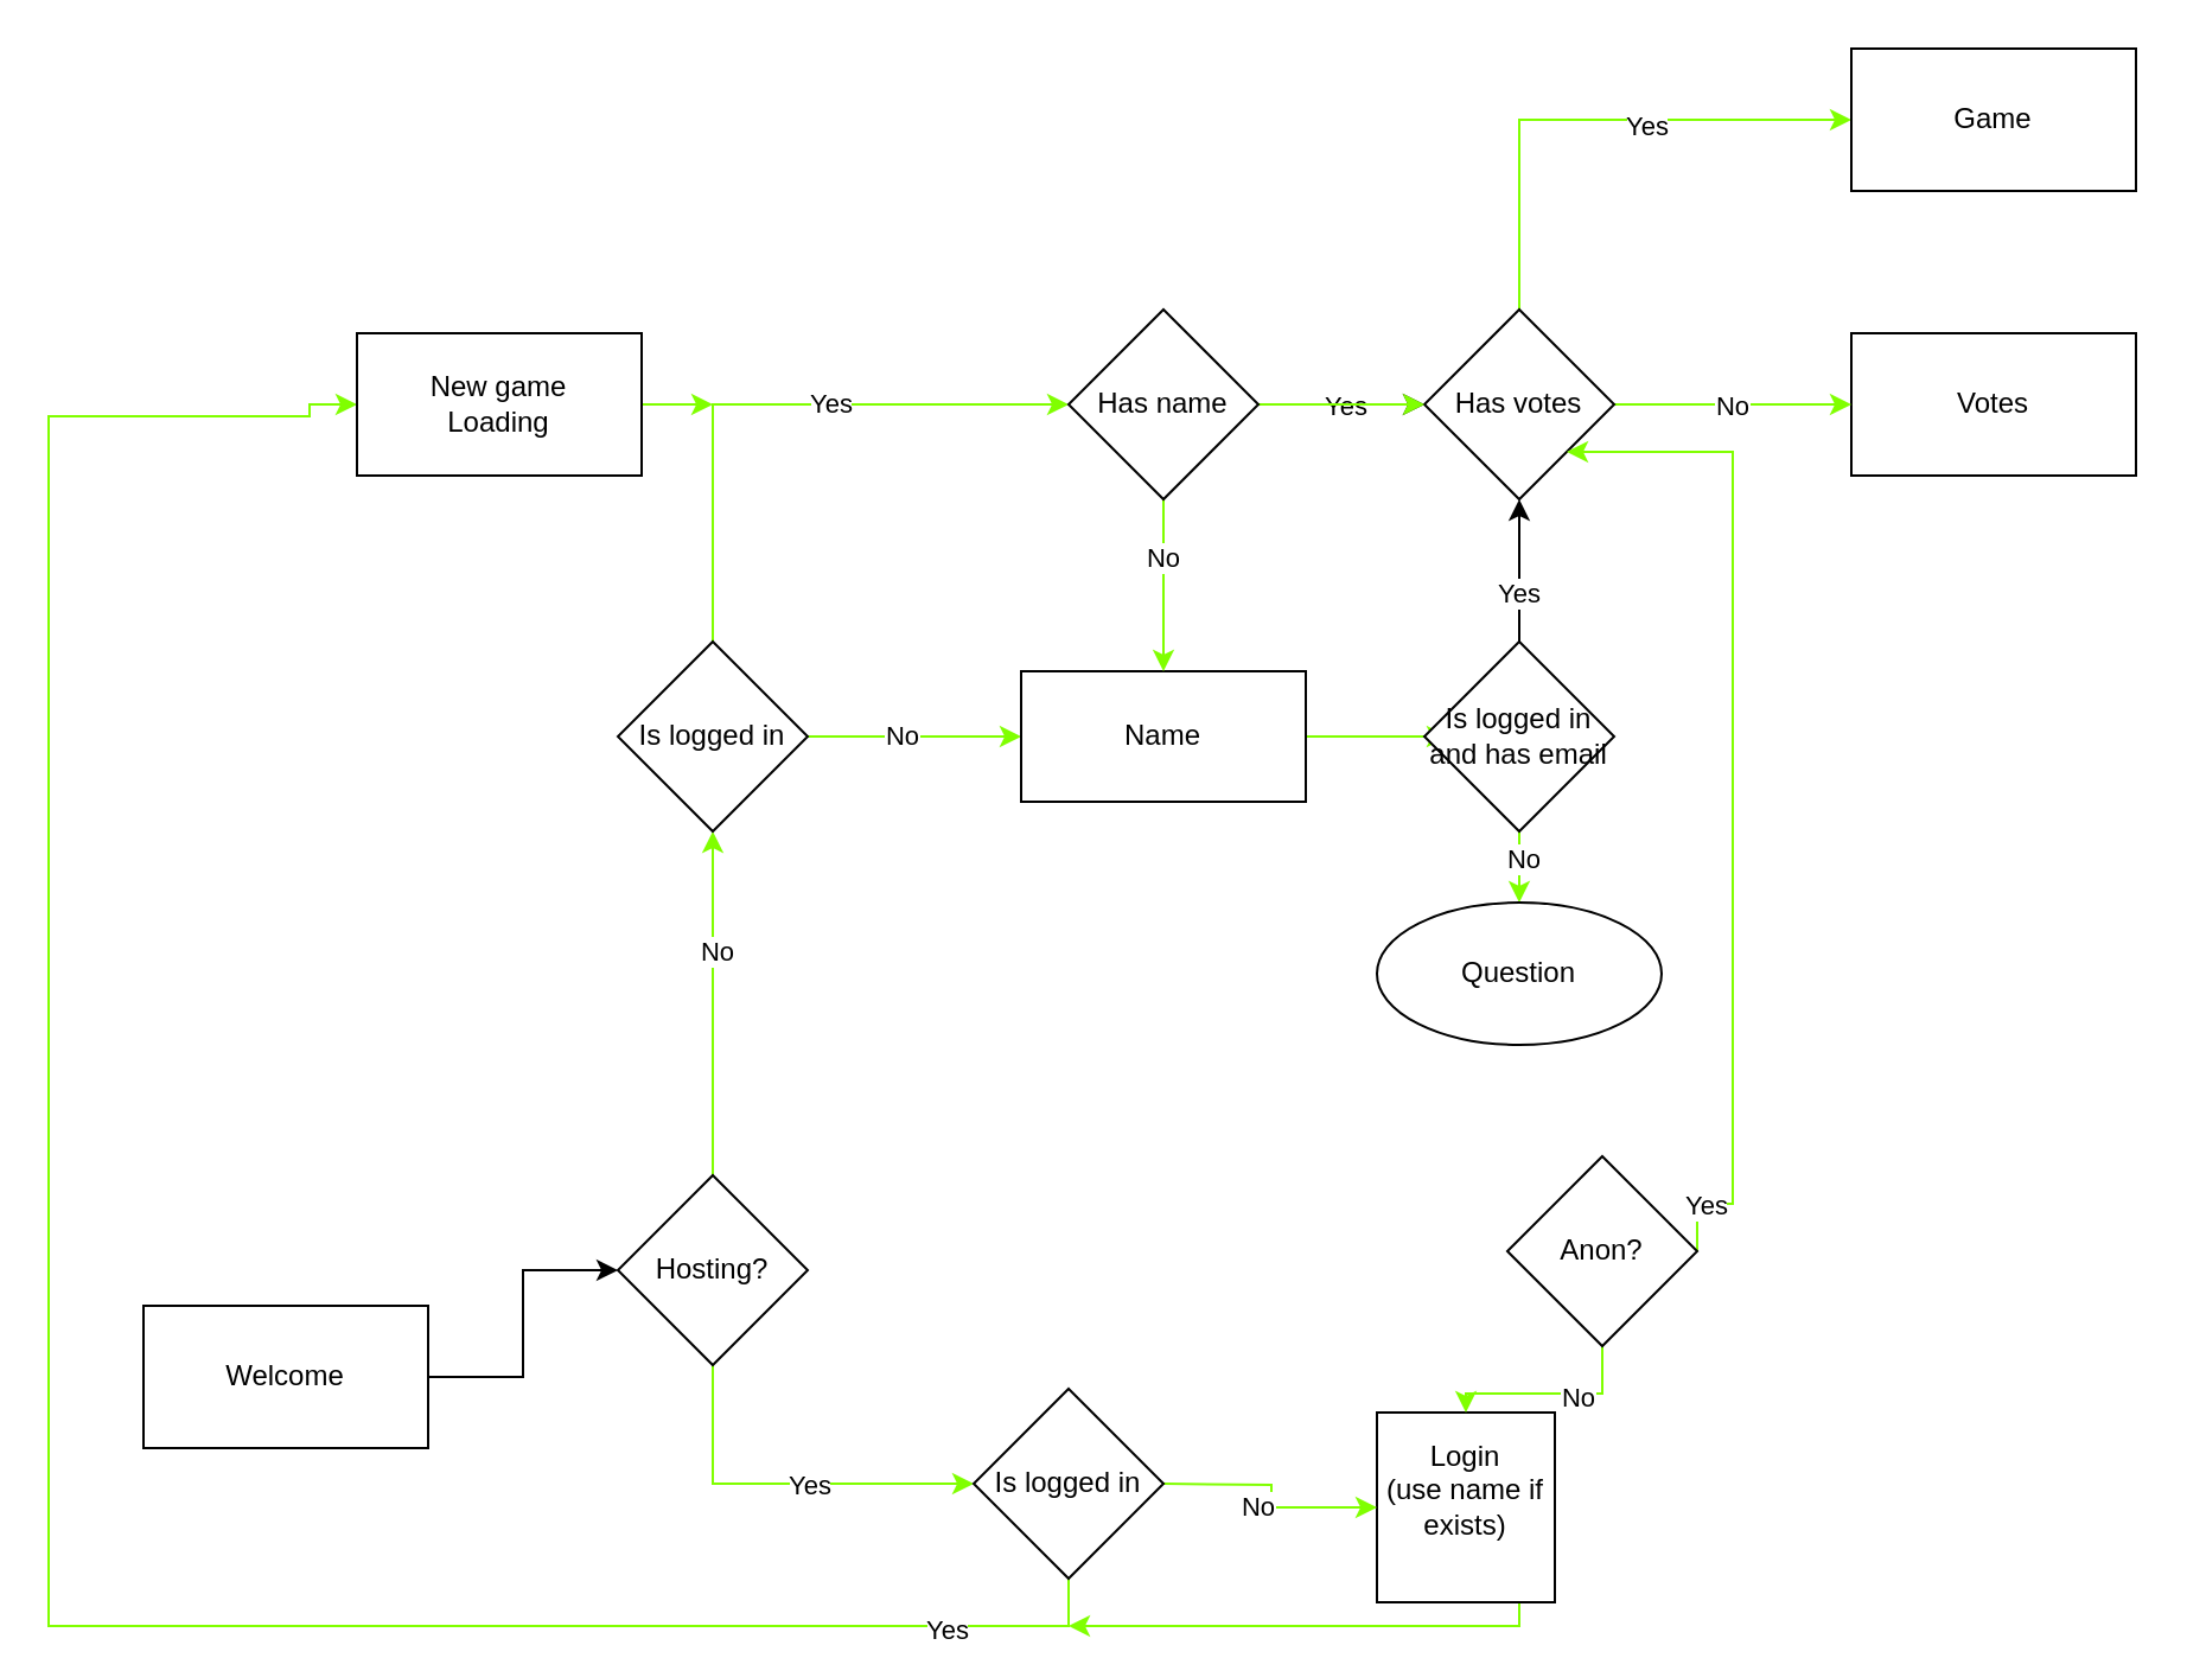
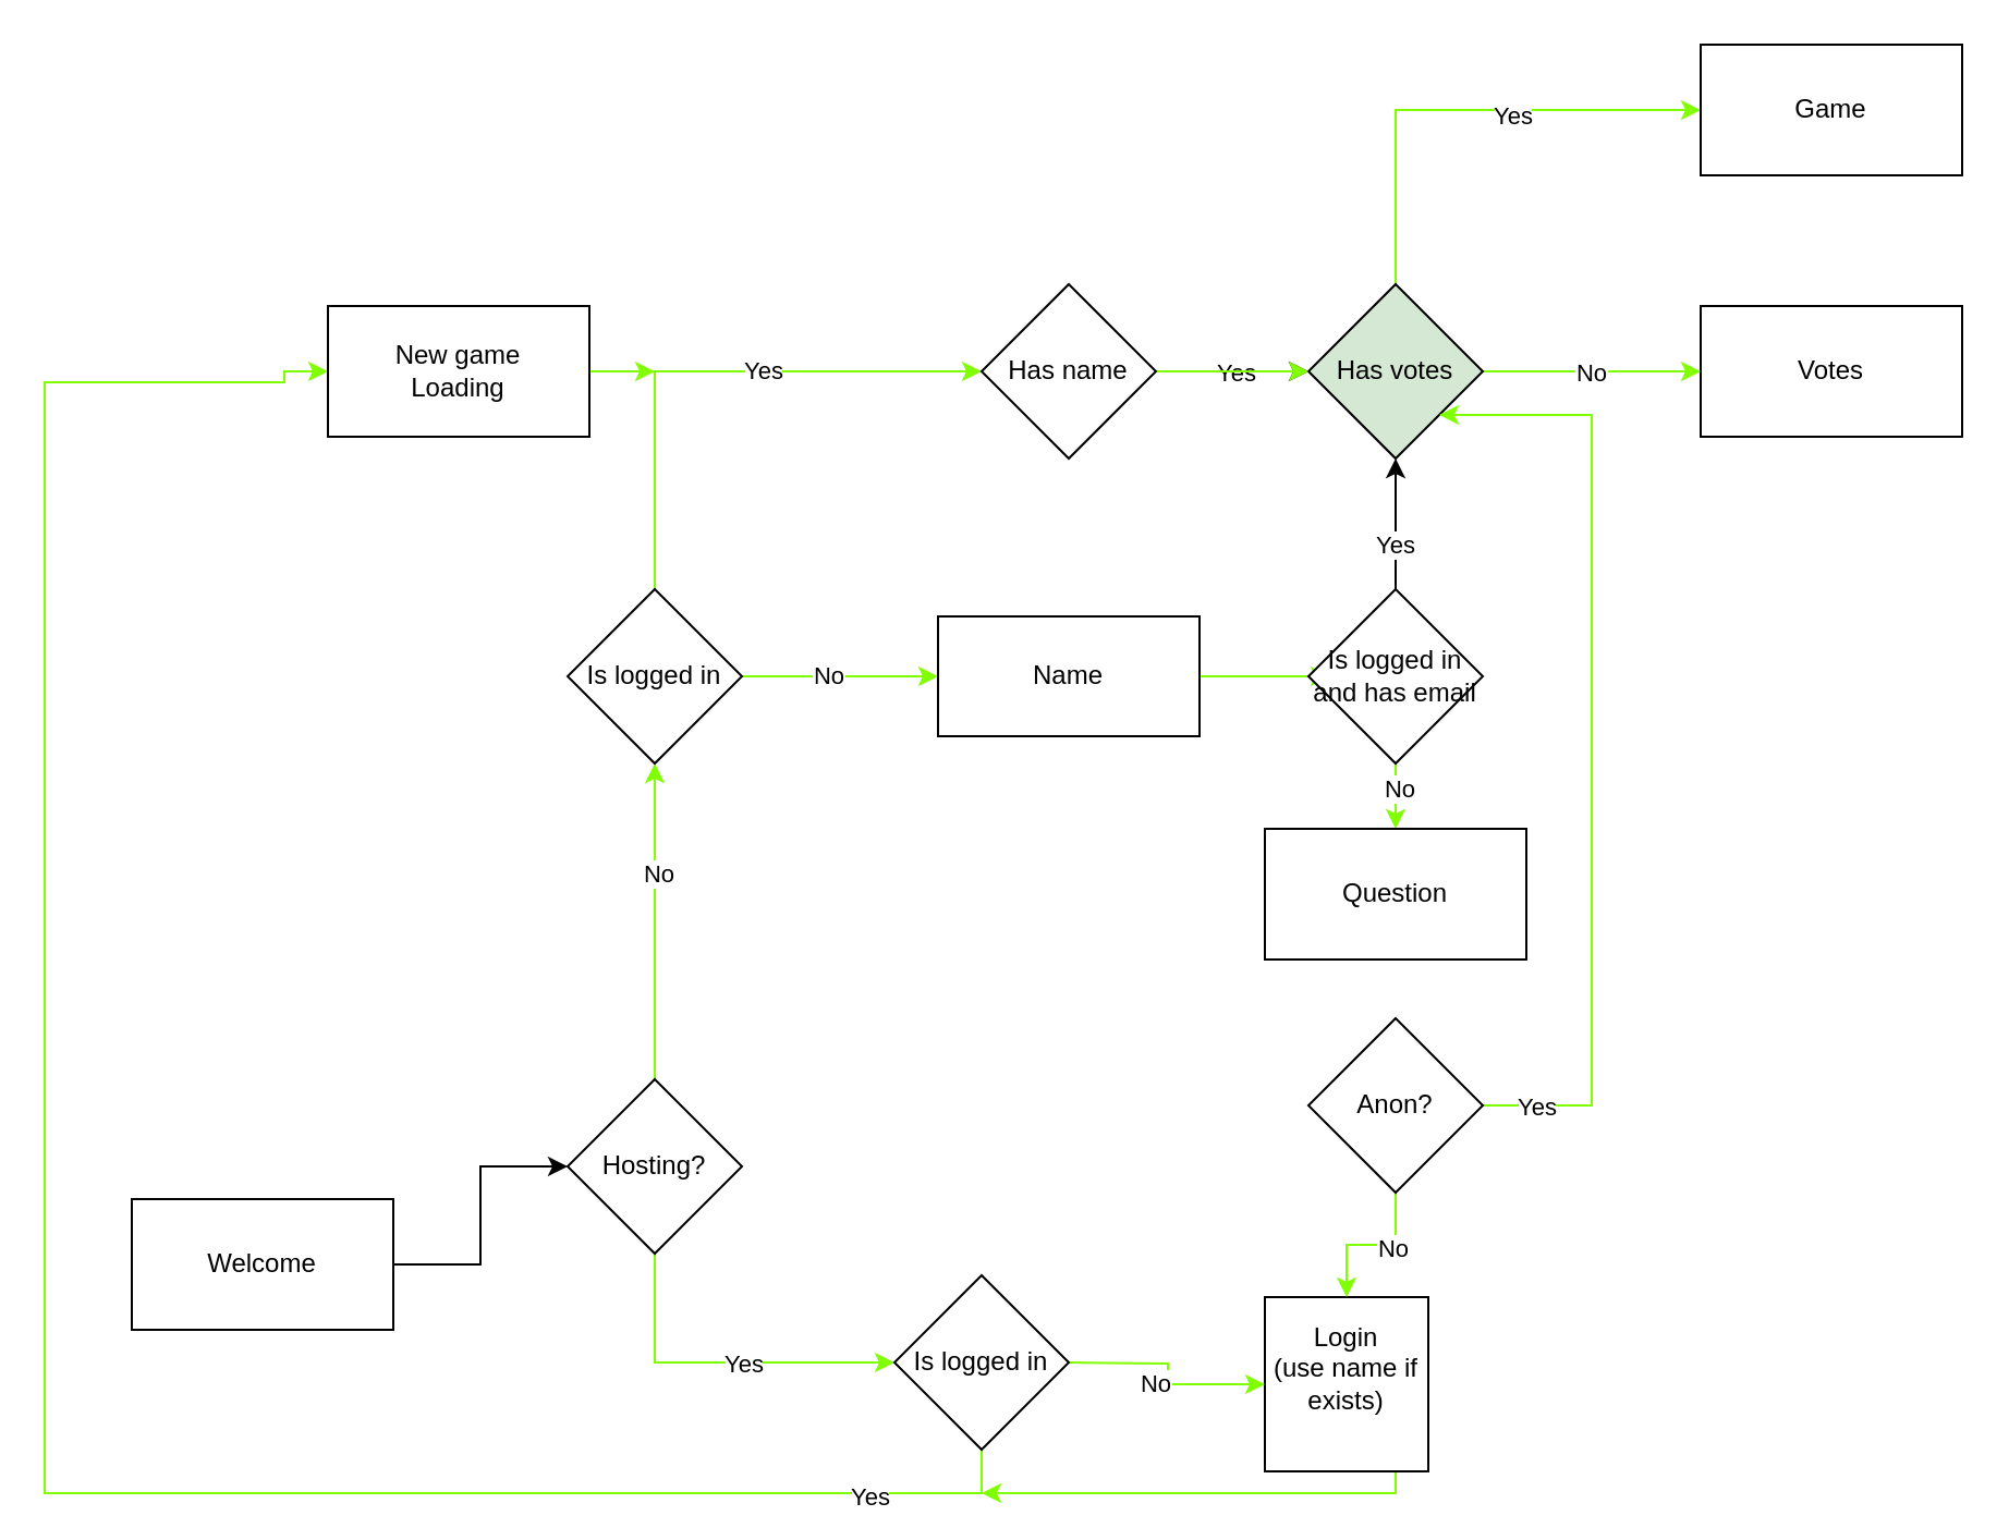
  <mxCell id="0" />
  <mxCell id="1" parent="0" />
  <mxCell id="2" style="edgeStyle=orthogonalEdgeStyle;rounded=0;orthogonalLoop=1;jettySize=auto;html=1;exitX=1;exitY=0.5;exitDx=0;exitDy=0;" parent="1" source="3" target="8" edge="1"><mxGeometry relative="1" as="geometry" /></mxCell>
  <mxCell id="3" value="Welcome" style="rounded=0;whiteSpace=wrap;html=1;" parent="1" vertex="1"><mxGeometry x="60" y="550" width="120" height="60" as="geometry" /></mxCell>
  <mxCell id="4" style="edgeStyle=orthogonalEdgeStyle;rounded=0;orthogonalLoop=1;jettySize=auto;html=1;exitX=0.5;exitY=1;exitDx=0;exitDy=0;entryX=0;entryY=0.5;entryDx=0;entryDy=0;fillColor=#32FF1C;strokeColor=#80FF00;" parent="1" source="8" target="15" edge="1"><mxGeometry relative="1" as="geometry" /></mxCell>
  <mxCell id="5" value="Yes" style="edgeLabel;html=1;align=center;verticalAlign=middle;resizable=0;points=[];" parent="4" vertex="1" connectable="0"><mxGeometry x="-0.223" y="-1" relative="1" as="geometry"><mxPoint x="28" y="-1" as="offset" /></mxGeometry></mxCell>
  <mxCell id="6" style="edgeStyle=orthogonalEdgeStyle;rounded=0;orthogonalLoop=1;jettySize=auto;html=1;exitX=0.5;exitY=0;exitDx=0;exitDy=0;entryX=0.5;entryY=1;entryDx=0;entryDy=0;strokeColor=#80FF00;" parent="1" source="8" target="20" edge="1"><mxGeometry relative="1" as="geometry" /></mxCell>
  <mxCell id="7" value="No" style="edgeLabel;html=1;align=center;verticalAlign=middle;resizable=0;points=[];" parent="6" vertex="1" connectable="0"><mxGeometry x="0.31" y="-1" relative="1" as="geometry"><mxPoint as="offset" /></mxGeometry></mxCell>
  <mxCell id="8" value="Hosting?" style="rhombus;whiteSpace=wrap;html=1;" parent="1" vertex="1"><mxGeometry x="260" y="495" width="80" height="80" as="geometry" /></mxCell>
  <mxCell id="9" style="edgeStyle=orthogonalEdgeStyle;rounded=0;orthogonalLoop=1;jettySize=auto;html=1;exitX=0.5;exitY=1;exitDx=0;exitDy=0;strokeColor=#80FF00;" parent="1" source="10" edge="1"><mxGeometry relative="1" as="geometry"><mxPoint x="450" y="685" as="targetPoint" /><Array as="points"><mxPoint x="640" y="685" /></Array></mxGeometry></mxCell>
  <mxCell id="10" value="Login&lt;div&gt;(use name if exists)&lt;/div&gt;&lt;div&gt;&lt;br&gt;&lt;/div&gt;" style="rounded=0;whiteSpace=wrap;html=1;" parent="1" vertex="1"><mxGeometry x="580" y="595" width="75" height="80" as="geometry" /></mxCell>
  <mxCell id="11" style="edgeStyle=orthogonalEdgeStyle;rounded=0;orthogonalLoop=1;jettySize=auto;html=1;strokeColor=#80FF00;" parent="1" target="10" edge="1"><mxGeometry relative="1" as="geometry"><mxPoint x="490" y="625" as="sourcePoint" /></mxGeometry></mxCell>
  <mxCell id="12" value="No" style="edgeLabel;html=1;align=center;verticalAlign=middle;resizable=0;points=[];" parent="11" vertex="1" connectable="0"><mxGeometry x="0.086" y="1" relative="1" as="geometry"><mxPoint x="-7" y="1" as="offset" /></mxGeometry></mxCell>
  <mxCell id="13" style="edgeStyle=orthogonalEdgeStyle;rounded=0;orthogonalLoop=1;jettySize=auto;html=1;exitX=0.5;exitY=1;exitDx=0;exitDy=0;strokeColor=#80FF00;entryX=0;entryY=0.5;entryDx=0;entryDy=0;" parent="1" source="15" target="48" edge="1"><mxGeometry relative="1" as="geometry"><mxPoint x="300" y="165" as="targetPoint" /><Array as="points"><mxPoint x="450" y="685" /><mxPoint x="20" y="685" /><mxPoint x="20" y="175" /><mxPoint x="130" y="175" /><mxPoint x="130" y="170" /></Array></mxGeometry></mxCell>
  <mxCell id="14" value="Yes" style="edgeLabel;html=1;align=center;verticalAlign=middle;resizable=0;points=[];" parent="13" vertex="1" connectable="0"><mxGeometry x="-0.869" y="1" relative="1" as="geometry"><mxPoint as="offset" /></mxGeometry></mxCell>
  <mxCell id="15" value="Is logged in" style="rhombus;whiteSpace=wrap;html=1;" parent="1" vertex="1"><mxGeometry x="410" y="585" width="80" height="80" as="geometry" /></mxCell>
  <mxCell id="16" style="edgeStyle=orthogonalEdgeStyle;rounded=0;orthogonalLoop=1;jettySize=auto;html=1;exitX=1;exitY=0.5;exitDx=0;exitDy=0;strokeColor=#80FF00;" parent="1" source="20" target="22" edge="1"><mxGeometry relative="1" as="geometry" /></mxCell>
  <mxCell id="17" value="No" style="edgeLabel;html=1;align=center;verticalAlign=middle;resizable=0;points=[];" parent="16" vertex="1" connectable="0"><mxGeometry x="-0.137" y="1" relative="1" as="geometry"><mxPoint as="offset" /></mxGeometry></mxCell>
  <mxCell id="18" style="edgeStyle=orthogonalEdgeStyle;rounded=0;orthogonalLoop=1;jettySize=auto;html=1;exitX=0.5;exitY=0;exitDx=0;exitDy=0;entryX=0;entryY=0.5;entryDx=0;entryDy=0;strokeColor=#80FF00;" parent="1" source="20" target="35" edge="1"><mxGeometry relative="1" as="geometry"><mxPoint x="440" y="180" as="targetPoint" /><Array as="points"><mxPoint x="300" y="170" /></Array></mxGeometry></mxCell>
  <mxCell id="19" value="Yes" style="edgeLabel;html=1;align=center;verticalAlign=middle;resizable=0;points=[];" parent="18" vertex="1" connectable="0"><mxGeometry x="0.195" y="1" relative="1" as="geometry"><mxPoint as="offset" /></mxGeometry></mxCell>
  <mxCell id="20" value="Is logged in" style="rhombus;whiteSpace=wrap;html=1;" parent="1" vertex="1"><mxGeometry x="260" y="270" width="80" height="80" as="geometry" /></mxCell>
  <mxCell id="21" style="edgeStyle=orthogonalEdgeStyle;rounded=0;orthogonalLoop=1;jettySize=auto;html=1;exitX=1;exitY=0.5;exitDx=0;exitDy=0;strokeColor=#80FF00;" parent="1" source="22" edge="1"><mxGeometry relative="1" as="geometry"><mxPoint x="610" y="310" as="targetPoint" /></mxGeometry></mxCell>
  <mxCell id="22" value="Name" style="rounded=0;whiteSpace=wrap;html=1;" parent="1" vertex="1"><mxGeometry x="430" y="282.5" width="120" height="55" as="geometry" /></mxCell>
  <mxCell id="23" value="Votes" style="rounded=0;whiteSpace=wrap;html=1;" parent="1" vertex="1"><mxGeometry x="780" y="140" width="120" height="60" as="geometry" /></mxCell>
  <mxCell id="24" style="edgeStyle=orthogonalEdgeStyle;rounded=0;orthogonalLoop=1;jettySize=auto;html=1;exitX=1;exitY=0.5;exitDx=0;exitDy=0;strokeColor=#80FF00;" parent="1" source="28" edge="1"><mxGeometry relative="1" as="geometry"><mxPoint x="780" y="170" as="targetPoint" /></mxGeometry></mxCell>
  <mxCell id="25" value="No" style="edgeLabel;html=1;align=center;verticalAlign=middle;resizable=0;points=[];" parent="24" vertex="1" connectable="0"><mxGeometry x="-0.227" y="-2" relative="1" as="geometry"><mxPoint x="10" y="-2" as="offset" /></mxGeometry></mxCell>
  <mxCell id="26" style="edgeStyle=orthogonalEdgeStyle;rounded=0;orthogonalLoop=1;jettySize=auto;html=1;exitX=0.5;exitY=0;exitDx=0;exitDy=0;entryX=0;entryY=0.5;entryDx=0;entryDy=0;strokeColor=#80FF00;" parent="1" source="28" target="29" edge="1"><mxGeometry relative="1" as="geometry" /></mxCell>
  <mxCell id="27" value="Yes" style="edgeLabel;html=1;align=center;verticalAlign=middle;resizable=0;points=[];" parent="26" vertex="1" connectable="0"><mxGeometry x="0.21" y="-2" relative="1" as="geometry"><mxPoint as="offset" /></mxGeometry></mxCell>
- <mxCell id="28" value="Has votes" style="rhombus;whiteSpace=wrap;html=1;" parent="1" vertex="1"><mxGeometry x="600" y="130" width="80" height="80" as="geometry" /></mxCell>
+ <mxCell id="28" value="Has votes" style="rhombus;whiteSpace=wrap;html=1;fillColor=#d5e8d4;" parent="1" vertex="1"><mxGeometry x="600" y="130" width="80" height="80" as="geometry" /></mxCell>
  <mxCell id="29" value="Game" style="rounded=0;whiteSpace=wrap;html=1;" parent="1" vertex="1"><mxGeometry x="780" y="20" width="120" height="60" as="geometry" /></mxCell>
- <mxCell id="30" style="edgeStyle=orthogonalEdgeStyle;rounded=0;orthogonalLoop=1;jettySize=auto;html=1;exitX=0.5;exitY=1;exitDx=0;exitDy=0;strokeColor=#80FF00;" parent="1" source="35" target="22" edge="1"><mxGeometry relative="1" as="geometry" /></mxCell>
- <mxCell id="31" value="No" style="edgeLabel;html=1;align=center;verticalAlign=middle;resizable=0;points=[];" parent="30" vertex="1" connectable="0"><mxGeometry x="-0.326" y="-1" relative="1" as="geometry"><mxPoint as="offset" /></mxGeometry></mxCell>
  <mxCell id="32" style="edgeStyle=orthogonalEdgeStyle;rounded=0;orthogonalLoop=1;jettySize=auto;html=1;exitX=1;exitY=0.5;exitDx=0;exitDy=0;" parent="1" source="35" target="28" edge="1"><mxGeometry relative="1" as="geometry" /></mxCell>
  <mxCell id="33" value="Yes" style="edgeLabel;html=1;align=center;verticalAlign=middle;resizable=0;points=[];" parent="32" vertex="1" connectable="0"><mxGeometry x="-0.318" y="-1" relative="1" as="geometry"><mxPoint x="12" y="-1" as="offset" /></mxGeometry></mxCell>
  <mxCell id="34" value="" style="edgeStyle=orthogonalEdgeStyle;rounded=0;orthogonalLoop=1;jettySize=auto;html=1;strokeColor=#80FF00;" parent="1" source="35" target="28" edge="1"><mxGeometry relative="1" as="geometry" /></mxCell>
  <mxCell id="35" value="Has name" style="rhombus;whiteSpace=wrap;html=1;" parent="1" vertex="1"><mxGeometry x="450" y="130" width="80" height="80" as="geometry" /></mxCell>
  <mxCell id="36" style="edgeStyle=orthogonalEdgeStyle;rounded=0;orthogonalLoop=1;jettySize=auto;html=1;exitX=0.5;exitY=0;exitDx=0;exitDy=0;entryX=0.5;entryY=1;entryDx=0;entryDy=0;" parent="1" source="40" target="28" edge="1"><mxGeometry relative="1" as="geometry" /></mxCell>
  <mxCell id="37" value="Yes" style="edgeLabel;html=1;align=center;verticalAlign=middle;resizable=0;points=[];" parent="36" vertex="1" connectable="0"><mxGeometry x="-0.314" y="1" relative="1" as="geometry"><mxPoint as="offset" /></mxGeometry></mxCell>
  <mxCell id="38" style="edgeStyle=orthogonalEdgeStyle;rounded=0;orthogonalLoop=1;jettySize=auto;html=1;exitX=0.5;exitY=1;exitDx=0;exitDy=0;strokeColor=#80FF00;" parent="1" source="40" target="41" edge="1"><mxGeometry relative="1" as="geometry" /></mxCell>
  <mxCell id="39" value="No" style="edgeLabel;html=1;align=center;verticalAlign=middle;resizable=0;points=[];" parent="38" vertex="1" connectable="0"><mxGeometry x="0.24" y="1" relative="1" as="geometry"><mxPoint as="offset" /></mxGeometry></mxCell>
  <mxCell id="40" value="Is logged in&lt;div&gt;and has email&lt;/div&gt;" style="rhombus;whiteSpace=wrap;html=1;" parent="1" vertex="1"><mxGeometry x="600" y="270" width="80" height="80" as="geometry" /></mxCell>
- <mxCell id="41" value="Question" style="ellipse;whiteSpace=wrap;html=1;" parent="1" vertex="1"><mxGeometry x="580" y="380" width="120" height="60" as="geometry" /></mxCell>
+ <mxCell id="41" value="Question" style="rounded=0;whiteSpace=wrap;html=1;" parent="1" vertex="1"><mxGeometry x="580" y="380" width="120" height="60" as="geometry" /></mxCell>
  <mxCell id="42" style="edgeStyle=orthogonalEdgeStyle;rounded=0;orthogonalLoop=1;jettySize=auto;html=1;exitX=0.5;exitY=1;exitDx=0;exitDy=0;entryX=0.5;entryY=0;entryDx=0;entryDy=0;strokeColor=#80FF00;" parent="1" source="46" target="10" edge="1"><mxGeometry relative="1" as="geometry" /></mxCell>
  <mxCell id="43" value="No" style="edgeLabel;html=1;align=center;verticalAlign=middle;resizable=0;points=[];" parent="42" vertex="1" connectable="0"><mxGeometry x="-0.264" y="1" relative="1" as="geometry"><mxPoint as="offset" /></mxGeometry></mxCell>
  <mxCell id="44" style="edgeStyle=orthogonalEdgeStyle;rounded=0;orthogonalLoop=1;jettySize=auto;html=1;exitX=1;exitY=0.5;exitDx=0;exitDy=0;entryX=1;entryY=1;entryDx=0;entryDy=0;strokeColor=#80FF00;" parent="1" source="46" target="28" edge="1"><mxGeometry relative="1" as="geometry"><Array as="points"><mxPoint x="730" y="507" /><mxPoint x="730" y="190" /></Array></mxGeometry></mxCell>
  <mxCell id="45" value="Yes" style="edgeLabel;html=1;align=center;verticalAlign=middle;resizable=0;points=[];" parent="44" vertex="1" connectable="0"><mxGeometry x="-0.889" y="-4" relative="1" as="geometry"><mxPoint y="-4" as="offset" /></mxGeometry></mxCell>
- <mxCell id="46" value="Anon?" style="rhombus;whiteSpace=wrap;html=1;" parent="1" vertex="1"><mxGeometry x="635" y="487" width="80" height="80" as="geometry" /></mxCell>
+ <mxCell id="46" value="Anon?" style="rhombus;whiteSpace=wrap;html=1;" parent="1" vertex="1"><mxGeometry x="600" y="467" width="80" height="80" as="geometry" /></mxCell>
  <mxCell id="47" style="edgeStyle=orthogonalEdgeStyle;rounded=0;orthogonalLoop=1;jettySize=auto;html=1;exitX=1;exitY=0.5;exitDx=0;exitDy=0;strokeColor=#80FF00;" parent="1" source="48" edge="1"><mxGeometry relative="1" as="geometry"><mxPoint x="300" y="170" as="targetPoint" /></mxGeometry></mxCell>
  <mxCell id="48" value="New game&lt;br&gt;Loading" style="rounded=0;whiteSpace=wrap;html=1;" parent="1" vertex="1"><mxGeometry x="150" y="140" width="120" height="60" as="geometry" /></mxCell>
